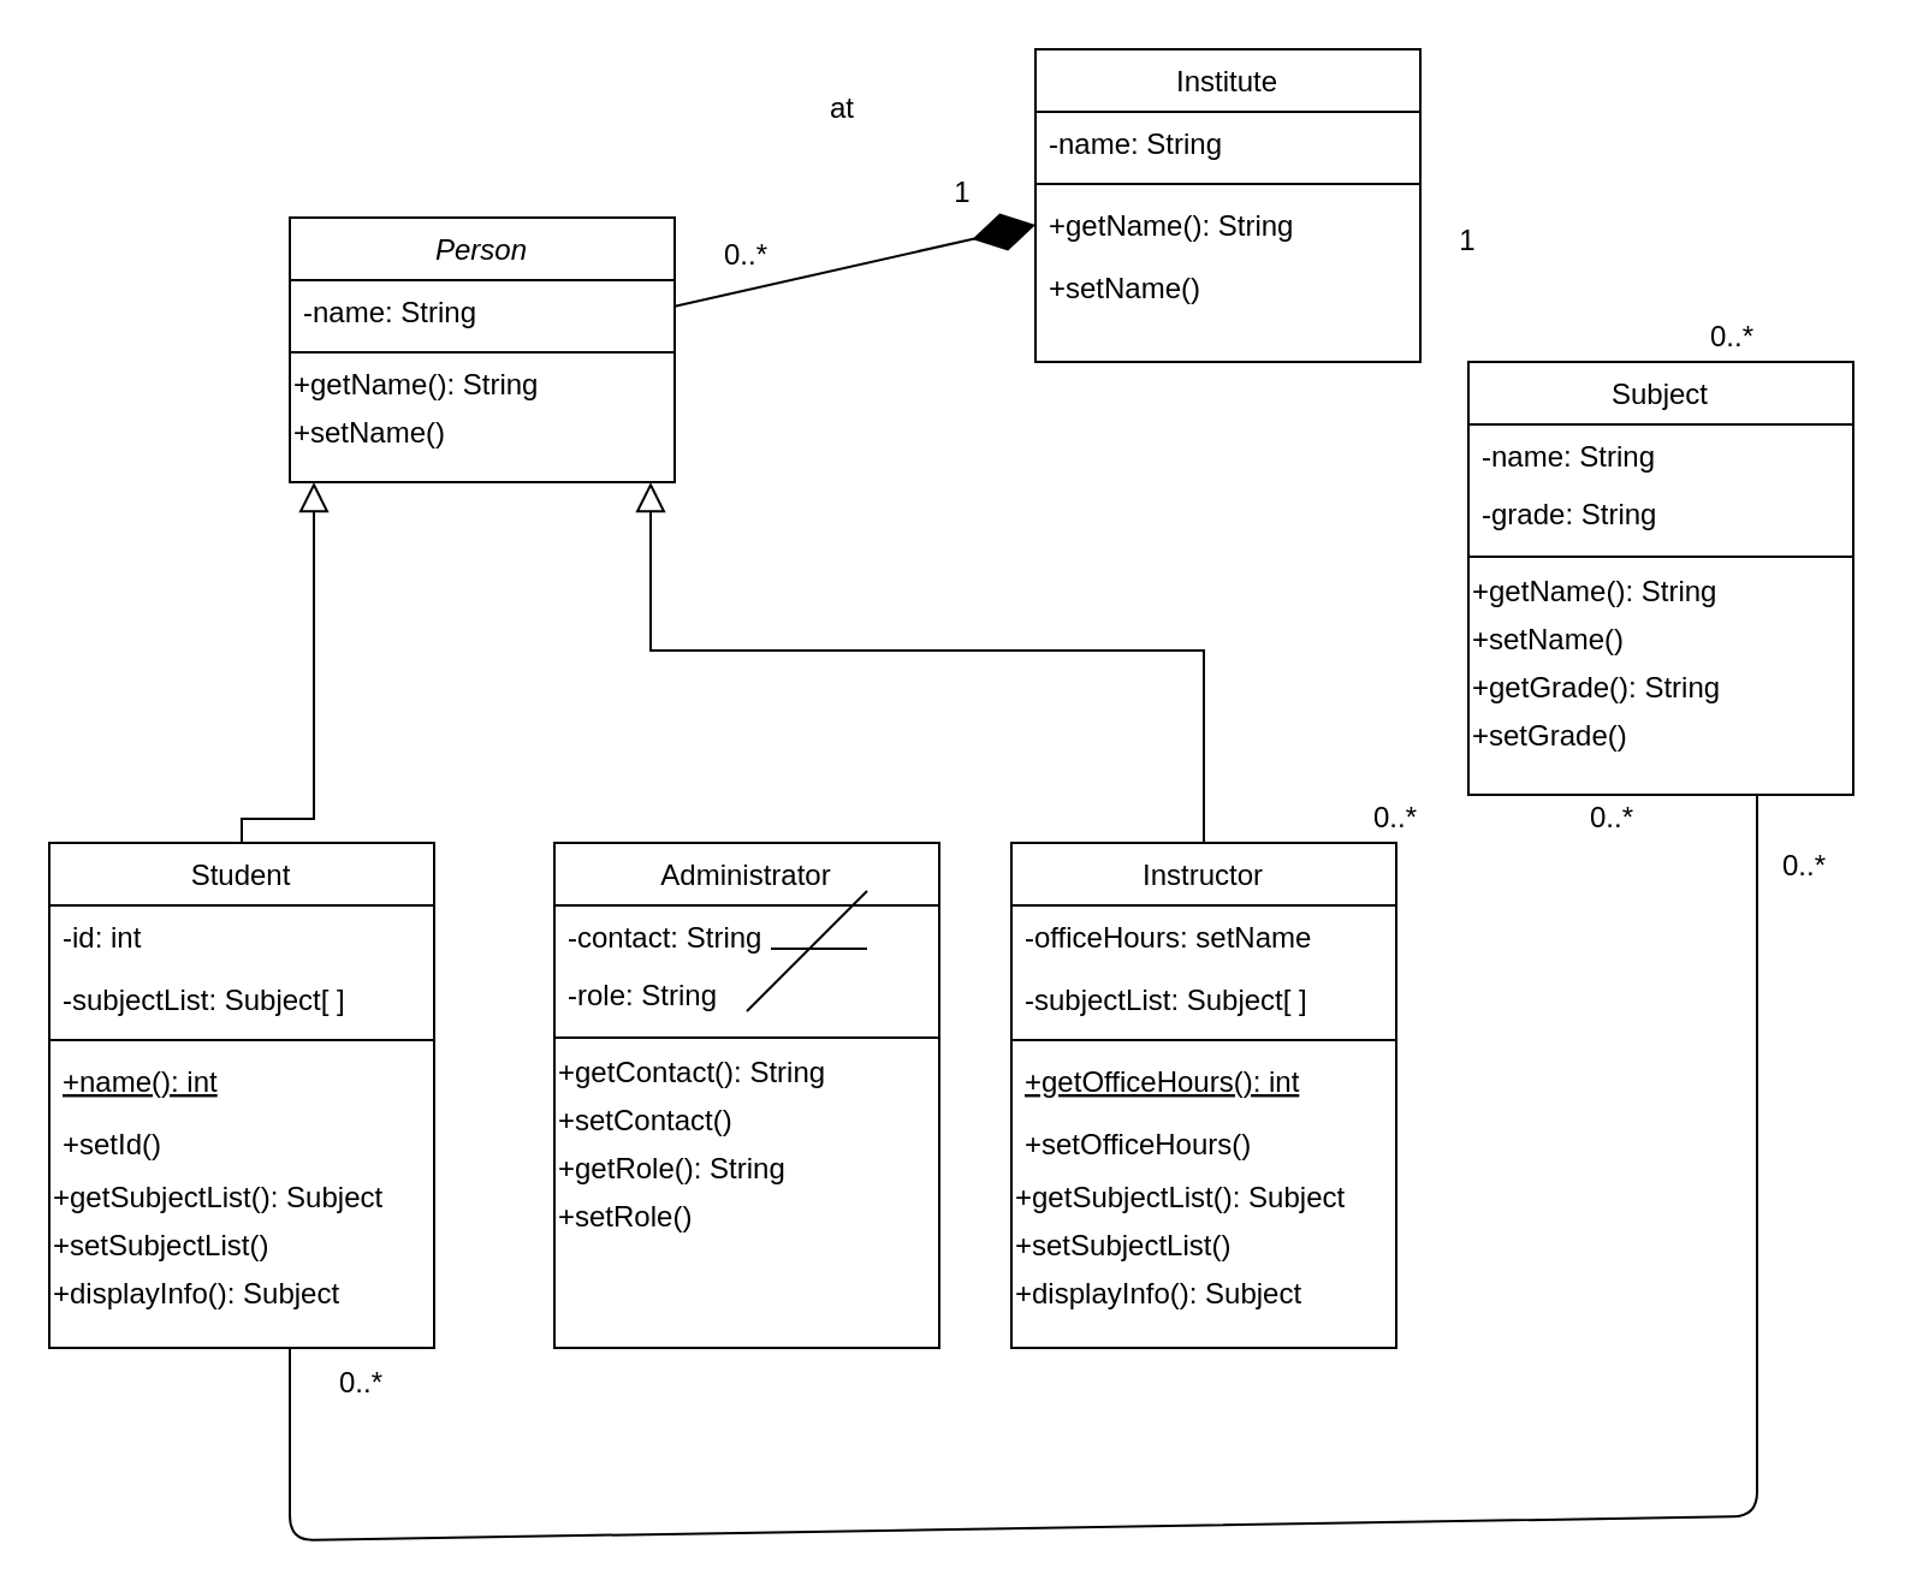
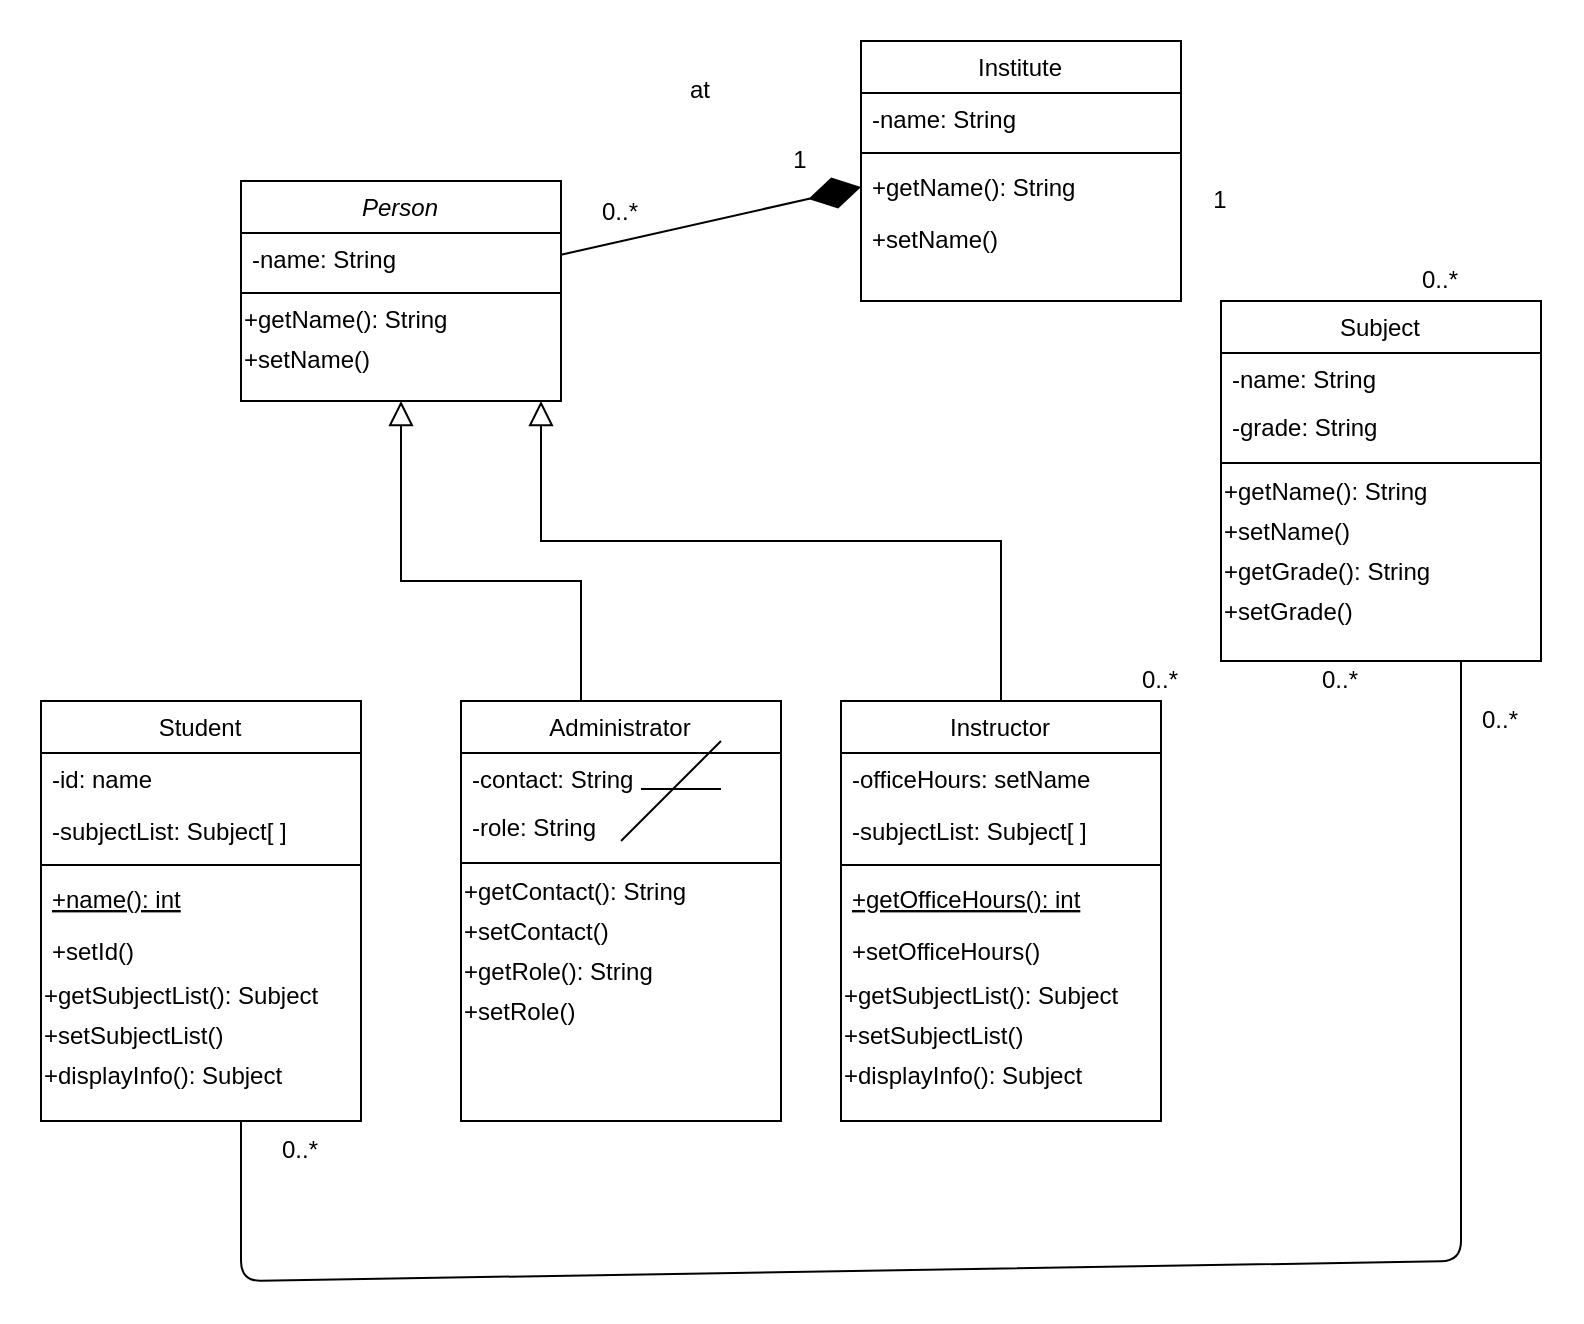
  <mxCell id="0" />
  <mxCell id="1" parent="0" />
  <mxCell id="2" value="Person" style="swimlane;fontStyle=2;align=center;verticalAlign=top;childLayout=stackLayout;horizontal=1;startSize=26;horizontalStack=0;resizeParent=1;resizeLast=0;collapsible=1;marginBottom=0;rounded=0;shadow=0;strokeWidth=1;" parent="1" vertex="1"><mxGeometry x="120" y="90" width="160" height="110" as="geometry"><mxRectangle x="230" y="140" width="160" height="26" as="alternateBounds" /></mxGeometry></mxCell>
  <mxCell id="3" value="-name: String" style="text;align=left;verticalAlign=top;spacingLeft=4;spacingRight=4;overflow=hidden;rotatable=0;points=[[0,0.5],[1,0.5]];portConstraint=eastwest;" parent="2" vertex="1"><mxGeometry y="26" width="160" height="26" as="geometry" /></mxCell>
  <mxCell id="4" value="" style="line;html=1;strokeWidth=1;align=left;verticalAlign=middle;spacingTop=-1;spacingLeft=3;spacingRight=3;rotatable=0;labelPosition=right;points=[];portConstraint=eastwest;" parent="2" vertex="1"><mxGeometry y="52" width="160" height="8" as="geometry" /></mxCell>
  <mxCell id="5" value="+getName(): String" style="text;html=1;strokeColor=none;fillColor=none;align=left;verticalAlign=middle;whiteSpace=wrap;rounded=0;" vertex="1" parent="2"><mxGeometry y="60" width="160" height="20" as="geometry" /></mxCell>
  <mxCell id="6" value="+setName()" style="text;html=1;strokeColor=none;fillColor=none;align=left;verticalAlign=middle;whiteSpace=wrap;rounded=0;" vertex="1" parent="2"><mxGeometry y="80" width="160" height="20" as="geometry" /></mxCell>
  <mxCell id="7" value="Student" style="swimlane;fontStyle=0;align=center;verticalAlign=top;childLayout=stackLayout;horizontal=1;startSize=26;horizontalStack=0;resizeParent=1;resizeLast=0;collapsible=1;marginBottom=0;rounded=0;shadow=0;strokeWidth=1;" parent="1" vertex="1"><mxGeometry x="20" y="350" width="160" height="210" as="geometry"><mxRectangle x="130" y="380" width="160" height="26" as="alternateBounds" /></mxGeometry></mxCell>
- <mxCell id="8" value="-id: int" style="text;align=left;verticalAlign=top;spacingLeft=4;spacingRight=4;overflow=hidden;rotatable=0;points=[[0,0.5],[1,0.5]];portConstraint=eastwest;" parent="7" vertex="1"><mxGeometry y="26" width="160" height="26" as="geometry" /></mxCell>
+ <mxCell id="8" value="-id: name" style="text;align=left;verticalAlign=top;spacingLeft=4;spacingRight=4;overflow=hidden;rotatable=0;points=[[0,0.5],[1,0.5]];portConstraint=eastwest;" parent="7" vertex="1"><mxGeometry y="26" width="160" height="26" as="geometry" /></mxCell>
  <mxCell id="9" value="-subjectList: Subject[ ]" style="text;align=left;verticalAlign=top;spacingLeft=4;spacingRight=4;overflow=hidden;rotatable=0;points=[[0,0.5],[1,0.5]];portConstraint=eastwest;rounded=0;shadow=0;html=0;" parent="7" vertex="1"><mxGeometry y="52" width="160" height="26" as="geometry" /></mxCell>
  <mxCell id="10" value="" style="line;html=1;strokeWidth=1;align=left;verticalAlign=middle;spacingTop=-1;spacingLeft=3;spacingRight=3;rotatable=0;labelPosition=right;points=[];portConstraint=eastwest;" parent="7" vertex="1"><mxGeometry y="78" width="160" height="8" as="geometry" /></mxCell>
  <mxCell id="11" value="+name(): int&#10;" style="text;align=left;verticalAlign=top;spacingLeft=4;spacingRight=4;overflow=hidden;rotatable=0;points=[[0,0.5],[1,0.5]];portConstraint=eastwest;fontStyle=4" parent="7" vertex="1"><mxGeometry y="86" width="160" height="26" as="geometry" /></mxCell>
  <mxCell id="12" value="+setId()" style="text;align=left;verticalAlign=top;spacingLeft=4;spacingRight=4;overflow=hidden;rotatable=0;points=[[0,0.5],[1,0.5]];portConstraint=eastwest;" parent="7" vertex="1"><mxGeometry y="112" width="160" height="26" as="geometry" /></mxCell>
  <mxCell id="13" value="+getSubjectList(): Subject" style="text;html=1;strokeColor=none;fillColor=none;align=left;verticalAlign=middle;whiteSpace=wrap;rounded=0;" vertex="1" parent="7"><mxGeometry y="138" width="160" height="20" as="geometry" /></mxCell>
  <mxCell id="14" value="+setSubjectList()" style="text;html=1;strokeColor=none;fillColor=none;align=left;verticalAlign=middle;whiteSpace=wrap;rounded=0;" vertex="1" parent="7"><mxGeometry y="158" width="160" height="20" as="geometry" /></mxCell>
  <mxCell id="15" value="+displayInfo(): Subject" style="text;html=1;strokeColor=none;fillColor=none;align=left;verticalAlign=middle;whiteSpace=wrap;rounded=0;" vertex="1" parent="7"><mxGeometry y="178" width="160" height="20" as="geometry" /></mxCell>
- <mxCell id="16" value="" style="endArrow=block;endSize=10;endFill=0;shadow=0;strokeWidth=1;rounded=0;edgeStyle=elbowEdgeStyle;elbow=vertical;exitX=0.5;exitY=0;exitDx=0;exitDy=0;" parent="1" source="7" target="2" edge="1"><mxGeometry width="160" relative="1" as="geometry"><mxPoint x="100" y="193" as="sourcePoint" /><mxPoint x="100" y="193" as="targetPoint" /><Array as="points"><mxPoint x="130" y="340" /><mxPoint x="160" y="280" /><mxPoint x="100" y="330" /><mxPoint x="160" y="210" /></Array></mxGeometry></mxCell>
  <mxCell id="17" value="Administrator" style="swimlane;fontStyle=0;align=center;verticalAlign=top;childLayout=stackLayout;horizontal=1;startSize=26;horizontalStack=0;resizeParent=1;resizeLast=0;collapsible=1;marginBottom=0;rounded=0;shadow=0;strokeWidth=1;" parent="1" vertex="1"><mxGeometry x="230" y="350" width="160" height="210" as="geometry"><mxRectangle x="340" y="380" width="170" height="26" as="alternateBounds" /></mxGeometry></mxCell>
  <mxCell id="18" value="-contact: String" style="text;align=left;verticalAlign=top;spacingLeft=4;spacingRight=4;overflow=hidden;rotatable=0;points=[[0,0.5],[1,0.5]];portConstraint=eastwest;" parent="17" vertex="1"><mxGeometry y="26" width="160" height="24" as="geometry" /></mxCell>
  <mxCell id="19" value="-role: String" style="text;align=left;verticalAlign=top;spacingLeft=4;spacingRight=4;overflow=hidden;rotatable=0;points=[[0,0.5],[1,0.5]];portConstraint=eastwest;rounded=0;shadow=0;html=0;" vertex="1" parent="17"><mxGeometry y="50" width="160" height="26" as="geometry" /></mxCell>
  <mxCell id="20" value="" style="line;html=1;strokeWidth=1;align=left;verticalAlign=middle;spacingTop=-1;spacingLeft=3;spacingRight=3;rotatable=0;labelPosition=right;points=[];portConstraint=eastwest;" parent="17" vertex="1"><mxGeometry y="76" width="160" height="10" as="geometry" /></mxCell>
  <mxCell id="21" value="+getContact(): String" style="text;html=1;strokeColor=none;fillColor=none;align=left;verticalAlign=middle;whiteSpace=wrap;rounded=0;" vertex="1" parent="17"><mxGeometry y="86" width="160" height="20" as="geometry" /></mxCell>
  <mxCell id="22" value="+setContact()" style="text;html=1;strokeColor=none;fillColor=none;align=left;verticalAlign=middle;whiteSpace=wrap;rounded=0;" vertex="1" parent="17"><mxGeometry y="106" width="160" height="20" as="geometry" /></mxCell>
  <mxCell id="23" value="+getRole(): String" style="text;html=1;strokeColor=none;fillColor=none;align=left;verticalAlign=middle;whiteSpace=wrap;rounded=0;" vertex="1" parent="17"><mxGeometry y="126" width="160" height="20" as="geometry" /></mxCell>
  <mxCell id="24" value="+setRole()" style="text;html=1;strokeColor=none;fillColor=none;align=left;verticalAlign=middle;whiteSpace=wrap;rounded=0;" vertex="1" parent="17"><mxGeometry y="146" width="160" height="20" as="geometry" /></mxCell>
+ <mxCell id="25" value="" style="endArrow=block;endSize=10;endFill=0;shadow=0;strokeWidth=1;rounded=0;edgeStyle=elbowEdgeStyle;elbow=vertical;" parent="1" source="17" target="2" edge="1"><mxGeometry width="160" relative="1" as="geometry"><mxPoint x="110" y="363" as="sourcePoint" /><mxPoint x="210" y="261" as="targetPoint" /><Array as="points"><mxPoint x="290" y="290" /><mxPoint x="230" y="210" /><mxPoint x="280" y="290" /></Array></mxGeometry></mxCell>
  <mxCell id="26" value="Institute" style="swimlane;fontStyle=0;align=center;verticalAlign=top;childLayout=stackLayout;horizontal=1;startSize=26;horizontalStack=0;resizeParent=1;resizeLast=0;collapsible=1;marginBottom=0;rounded=0;shadow=0;strokeWidth=1;" parent="1" vertex="1"><mxGeometry x="430" y="20" width="160" height="130" as="geometry"><mxRectangle x="550" y="140" width="160" height="26" as="alternateBounds" /></mxGeometry></mxCell>
  <mxCell id="27" value="-name: String" style="text;align=left;verticalAlign=top;spacingLeft=4;spacingRight=4;overflow=hidden;rotatable=0;points=[[0,0.5],[1,0.5]];portConstraint=eastwest;" parent="26" vertex="1"><mxGeometry y="26" width="160" height="26" as="geometry" /></mxCell>
  <mxCell id="28" value="" style="line;html=1;strokeWidth=1;align=left;verticalAlign=middle;spacingTop=-1;spacingLeft=3;spacingRight=3;rotatable=0;labelPosition=right;points=[];portConstraint=eastwest;" parent="26" vertex="1"><mxGeometry y="52" width="160" height="8" as="geometry" /></mxCell>
  <mxCell id="29" value="+getName(): String" style="text;align=left;verticalAlign=top;spacingLeft=4;spacingRight=4;overflow=hidden;rotatable=0;points=[[0,0.5],[1,0.5]];portConstraint=eastwest;" parent="26" vertex="1"><mxGeometry y="60" width="160" height="26" as="geometry" /></mxCell>
  <mxCell id="30" value="+setName()" style="text;align=left;verticalAlign=top;spacingLeft=4;spacingRight=4;overflow=hidden;rotatable=0;points=[[0,0.5],[1,0.5]];portConstraint=eastwest;" parent="26" vertex="1"><mxGeometry y="86" width="160" height="26" as="geometry" /></mxCell>
  <mxCell id="31" value="Instructor" style="swimlane;fontStyle=0;align=center;verticalAlign=top;childLayout=stackLayout;horizontal=1;startSize=26;horizontalStack=0;resizeParent=1;resizeLast=0;collapsible=1;marginBottom=0;rounded=0;shadow=0;strokeWidth=1;" vertex="1" parent="1"><mxGeometry x="420" y="350" width="160" height="210" as="geometry"><mxRectangle x="130" y="380" width="160" height="26" as="alternateBounds" /></mxGeometry></mxCell>
  <mxCell id="32" value="-officeHours: setName" style="text;align=left;verticalAlign=top;spacingLeft=4;spacingRight=4;overflow=hidden;rotatable=0;points=[[0,0.5],[1,0.5]];portConstraint=eastwest;" vertex="1" parent="31"><mxGeometry y="26" width="160" height="26" as="geometry" /></mxCell>
  <mxCell id="33" value="-subjectList: Subject[ ]" style="text;align=left;verticalAlign=top;spacingLeft=4;spacingRight=4;overflow=hidden;rotatable=0;points=[[0,0.5],[1,0.5]];portConstraint=eastwest;rounded=0;shadow=0;html=0;" vertex="1" parent="31"><mxGeometry y="52" width="160" height="26" as="geometry" /></mxCell>
  <mxCell id="34" value="" style="line;html=1;strokeWidth=1;align=left;verticalAlign=middle;spacingTop=-1;spacingLeft=3;spacingRight=3;rotatable=0;labelPosition=right;points=[];portConstraint=eastwest;" vertex="1" parent="31"><mxGeometry y="78" width="160" height="8" as="geometry" /></mxCell>
  <mxCell id="35" value="+getOfficeHours(): int&#10;" style="text;align=left;verticalAlign=top;spacingLeft=4;spacingRight=4;overflow=hidden;rotatable=0;points=[[0,0.5],[1,0.5]];portConstraint=eastwest;fontStyle=4" vertex="1" parent="31"><mxGeometry y="86" width="160" height="26" as="geometry" /></mxCell>
  <mxCell id="36" value="+setOfficeHours()" style="text;align=left;verticalAlign=top;spacingLeft=4;spacingRight=4;overflow=hidden;rotatable=0;points=[[0,0.5],[1,0.5]];portConstraint=eastwest;" vertex="1" parent="31"><mxGeometry y="112" width="160" height="26" as="geometry" /></mxCell>
  <mxCell id="37" value="+getSubjectList(): Subject" style="text;html=1;strokeColor=none;fillColor=none;align=left;verticalAlign=middle;whiteSpace=wrap;rounded=0;" vertex="1" parent="31"><mxGeometry y="138" width="160" height="20" as="geometry" /></mxCell>
  <mxCell id="38" value="+setSubjectList()" style="text;html=1;strokeColor=none;fillColor=none;align=left;verticalAlign=middle;whiteSpace=wrap;rounded=0;" vertex="1" parent="31"><mxGeometry y="158" width="160" height="20" as="geometry" /></mxCell>
  <mxCell id="39" value="+displayInfo(): Subject" style="text;html=1;strokeColor=none;fillColor=none;align=left;verticalAlign=middle;whiteSpace=wrap;rounded=0;" vertex="1" parent="31"><mxGeometry y="178" width="160" height="20" as="geometry" /></mxCell>
  <mxCell id="40" value="" style="endArrow=block;endSize=10;endFill=0;shadow=0;strokeWidth=1;rounded=0;edgeStyle=elbowEdgeStyle;elbow=vertical;exitX=0.5;exitY=0;exitDx=0;exitDy=0;" edge="1" parent="1" source="31"><mxGeometry width="160" relative="1" as="geometry"><mxPoint x="500" y="340" as="sourcePoint" /><mxPoint x="270" y="200" as="targetPoint" /><Array as="points"><mxPoint x="410" y="270" /><mxPoint x="280" y="210" /><mxPoint x="410" y="270" /><mxPoint x="350" y="190" /><mxPoint x="400" y="270" /></Array></mxGeometry></mxCell>
  <mxCell id="41" value="at" style="text;html=1;strokeColor=none;fillColor=none;align=center;verticalAlign=middle;whiteSpace=wrap;rounded=0;" vertex="1" parent="1"><mxGeometry x="330" y="35" width="40" height="20" as="geometry" /></mxCell>
  <mxCell id="42" value="" style="endArrow=diamondThin;endFill=1;endSize=24;html=1;entryX=0;entryY=0.5;entryDx=0;entryDy=0;" edge="1" parent="1" source="2" target="29"><mxGeometry width="160" relative="1" as="geometry"><mxPoint x="260" y="70" as="sourcePoint" /><mxPoint x="420" y="70" as="targetPoint" /></mxGeometry></mxCell>
  <mxCell id="43" value="Subject" style="swimlane;fontStyle=0;align=center;verticalAlign=top;childLayout=stackLayout;horizontal=1;startSize=26;horizontalStack=0;resizeParent=1;resizeLast=0;collapsible=1;marginBottom=0;rounded=0;shadow=0;strokeWidth=1;" vertex="1" parent="1"><mxGeometry x="610" y="150" width="160" height="180" as="geometry"><mxRectangle x="340" y="380" width="170" height="26" as="alternateBounds" /></mxGeometry></mxCell>
  <mxCell id="44" value="-name: String" style="text;align=left;verticalAlign=top;spacingLeft=4;spacingRight=4;overflow=hidden;rotatable=0;points=[[0,0.5],[1,0.5]];portConstraint=eastwest;" vertex="1" parent="43"><mxGeometry y="26" width="160" height="24" as="geometry" /></mxCell>
  <mxCell id="45" value="-grade: String" style="text;align=left;verticalAlign=top;spacingLeft=4;spacingRight=4;overflow=hidden;rotatable=0;points=[[0,0.5],[1,0.5]];portConstraint=eastwest;rounded=0;shadow=0;html=0;" vertex="1" parent="43"><mxGeometry y="50" width="160" height="26" as="geometry" /></mxCell>
  <mxCell id="46" value="" style="line;html=1;strokeWidth=1;align=left;verticalAlign=middle;spacingTop=-1;spacingLeft=3;spacingRight=3;rotatable=0;labelPosition=right;points=[];portConstraint=eastwest;" vertex="1" parent="43"><mxGeometry y="76" width="160" height="10" as="geometry" /></mxCell>
  <mxCell id="47" value="+getName(): String" style="text;html=1;strokeColor=none;fillColor=none;align=left;verticalAlign=middle;whiteSpace=wrap;rounded=0;" vertex="1" parent="43"><mxGeometry y="86" width="160" height="20" as="geometry" /></mxCell>
  <mxCell id="48" value="+setName()" style="text;html=1;strokeColor=none;fillColor=none;align=left;verticalAlign=middle;whiteSpace=wrap;rounded=0;" vertex="1" parent="43"><mxGeometry y="106" width="160" height="20" as="geometry" /></mxCell>
  <mxCell id="49" value="+getGrade(): String" style="text;html=1;strokeColor=none;fillColor=none;align=left;verticalAlign=middle;whiteSpace=wrap;rounded=0;" vertex="1" parent="43"><mxGeometry y="126" width="160" height="20" as="geometry" /></mxCell>
  <mxCell id="50" value="+setGrade()" style="text;html=1;strokeColor=none;fillColor=none;align=left;verticalAlign=middle;whiteSpace=wrap;rounded=0;" vertex="1" parent="43"><mxGeometry y="146" width="160" height="20" as="geometry" /></mxCell>
  <mxCell id="51" value="" style="line;strokeWidth=1;fillColor=none;align=left;verticalAlign=middle;spacingTop=-1;spacingLeft=3;spacingRight=3;rotatable=0;labelPosition=right;points=[];portConstraint=eastwest;" vertex="1" parent="1"><mxGeometry x="320" y="390" width="40" height="8" as="geometry" /></mxCell>
  <mxCell id="52" value="" style="endArrow=none;html=1;" edge="1" parent="1"><mxGeometry width="50" height="50" relative="1" as="geometry"><mxPoint x="310" y="420" as="sourcePoint" /><mxPoint x="360" y="370" as="targetPoint" /></mxGeometry></mxCell>
  <mxCell id="53" value="" style="endArrow=none;html=1;entryX=0.75;entryY=1;entryDx=0;entryDy=0;" edge="1" parent="1" target="43"><mxGeometry width="50" height="50" relative="1" as="geometry"><mxPoint x="120" y="560" as="sourcePoint" /><mxPoint x="570" y="610" as="targetPoint" /><Array as="points"><mxPoint x="120" y="640" /><mxPoint x="730" y="630" /></Array></mxGeometry></mxCell>
  <mxCell id="54" value="0..*" style="text;html=1;strokeColor=none;fillColor=none;align=center;verticalAlign=middle;whiteSpace=wrap;rounded=0;" vertex="1" parent="1"><mxGeometry x="290" y="96" width="40" height="20" as="geometry" /></mxCell>
  <mxCell id="55" value="0..*" style="text;html=1;strokeColor=none;fillColor=none;align=center;verticalAlign=middle;whiteSpace=wrap;rounded=0;" vertex="1" parent="1"><mxGeometry x="650" y="330" width="40" height="20" as="geometry" /></mxCell>
  <mxCell id="56" value="0..*" style="text;html=1;strokeColor=none;fillColor=none;align=center;verticalAlign=middle;whiteSpace=wrap;rounded=0;" vertex="1" parent="1"><mxGeometry x="560" y="330" width="40" height="20" as="geometry" /></mxCell>
  <mxCell id="57" value="0..*" style="text;html=1;strokeColor=none;fillColor=none;align=center;verticalAlign=middle;whiteSpace=wrap;rounded=0;" vertex="1" parent="1"><mxGeometry x="730" y="350" width="40" height="20" as="geometry" /></mxCell>
  <mxCell id="58" value="0..*" style="text;html=1;strokeColor=none;fillColor=none;align=center;verticalAlign=middle;whiteSpace=wrap;rounded=0;" vertex="1" parent="1"><mxGeometry x="130" y="565" width="40" height="20" as="geometry" /></mxCell>
  <mxCell id="59" value="1" style="text;html=1;strokeColor=none;fillColor=none;align=center;verticalAlign=middle;whiteSpace=wrap;rounded=0;" vertex="1" parent="1"><mxGeometry x="380" y="70" width="40" height="20" as="geometry" /></mxCell>
  <mxCell id="60" value="0..*" style="text;html=1;strokeColor=none;fillColor=none;align=center;verticalAlign=middle;whiteSpace=wrap;rounded=0;" vertex="1" parent="1"><mxGeometry x="700" y="130" width="40" height="20" as="geometry" /></mxCell>
  <mxCell id="61" value="1" style="text;html=1;strokeColor=none;fillColor=none;align=center;verticalAlign=middle;whiteSpace=wrap;rounded=0;" vertex="1" parent="1"><mxGeometry x="590" y="90" width="40" height="20" as="geometry" /></mxCell>
